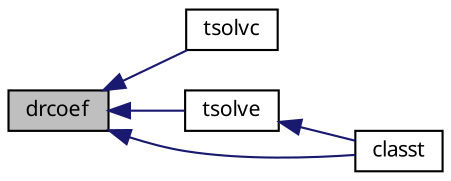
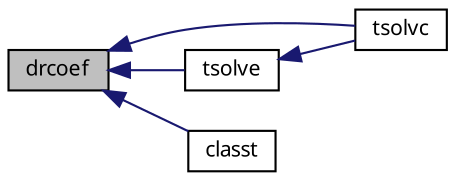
  digraph {
    fontname="Noto Sans"
    rankdir=LR
    node [color=black fillcolor=white fontname="Noto Sans" fontsize=10 shape=record style=filled]
    edge [color=midnightblue dir=back fontname="Noto Sans" fontsize=10 labelfontname=Helvetica labelfontsize=10 style=solid]
    n1 [fillcolor=grey75 fontcolor=black height=0.2 label=drcoef width=0.4]
    n2 [height=0.2 label=tsolvc width=0.4]
    n3 [height=0.2 label=tsolve width=0.4]
    n4 [height=0.2 label=classt width=0.4]
    n1 -> n2
    n1 -> n3
    n1 -> n4
-   n3 -> n4
+   n3 -> n2
  }
